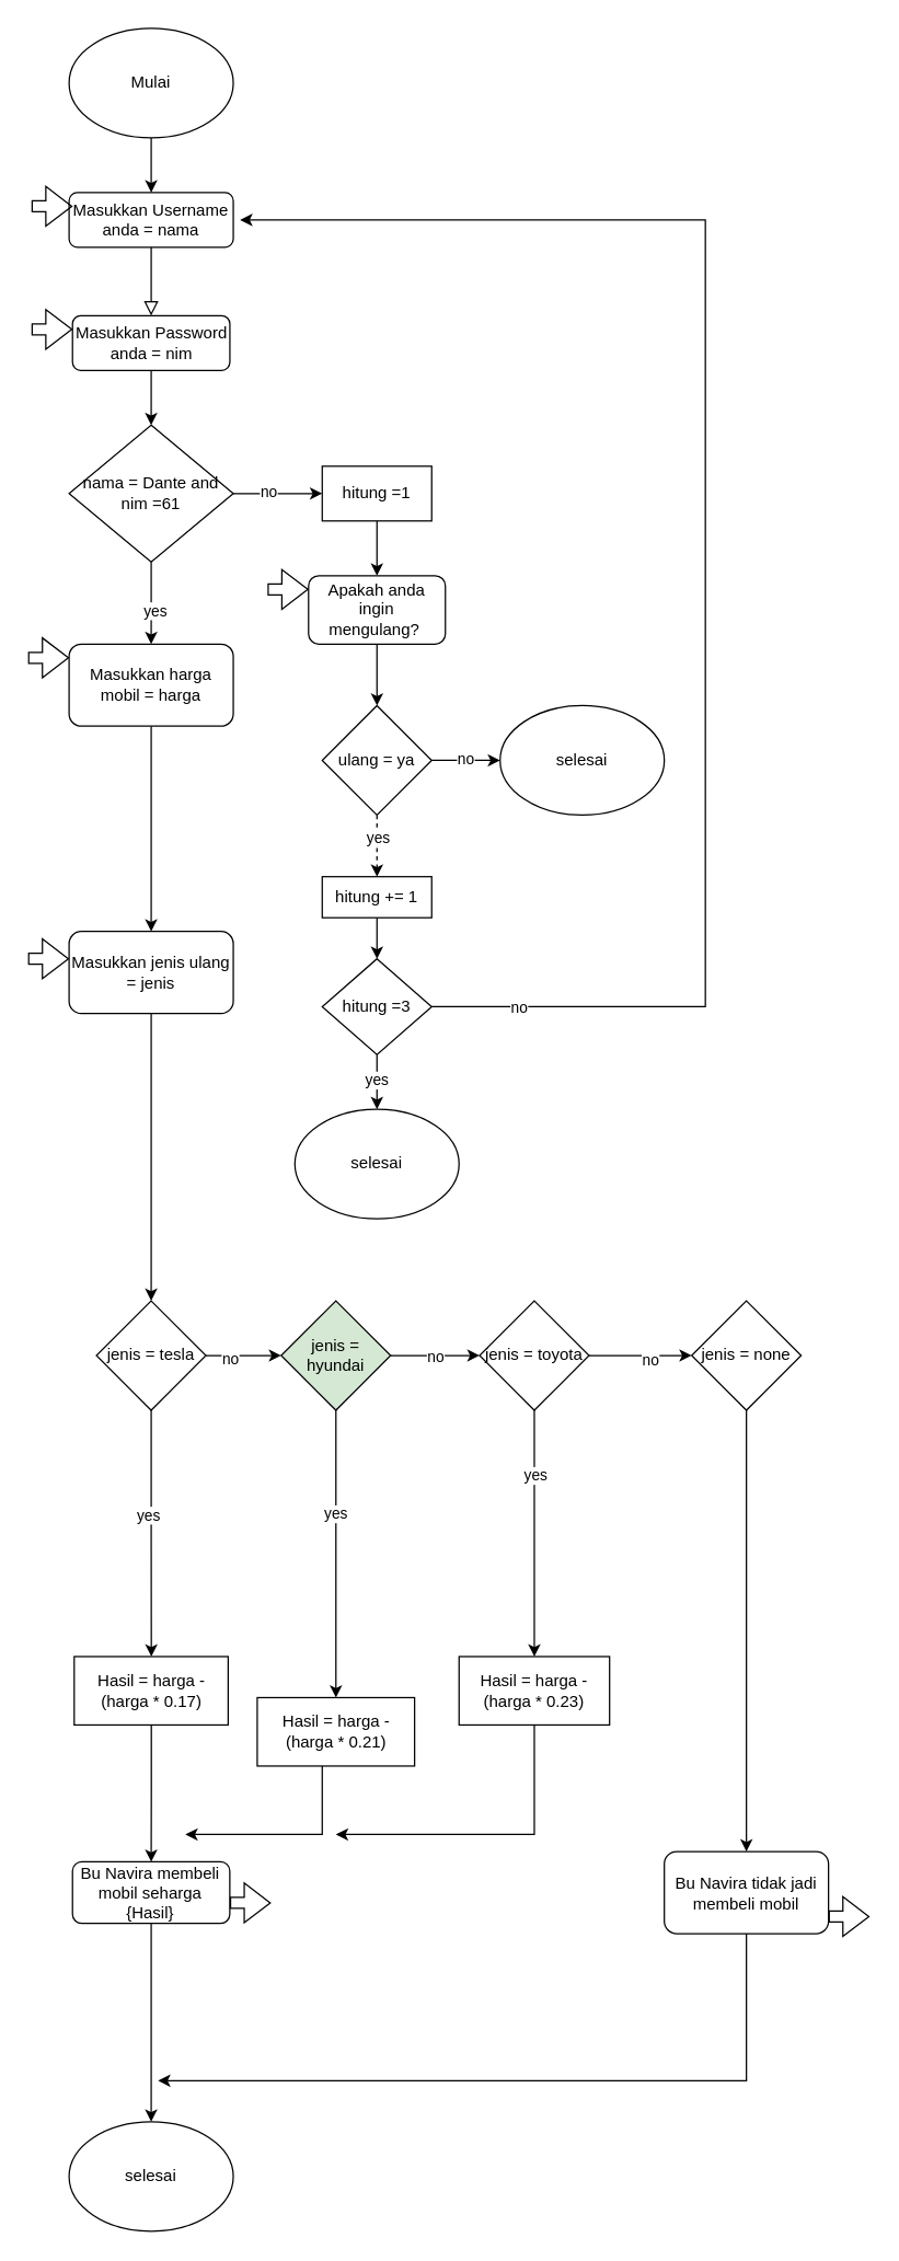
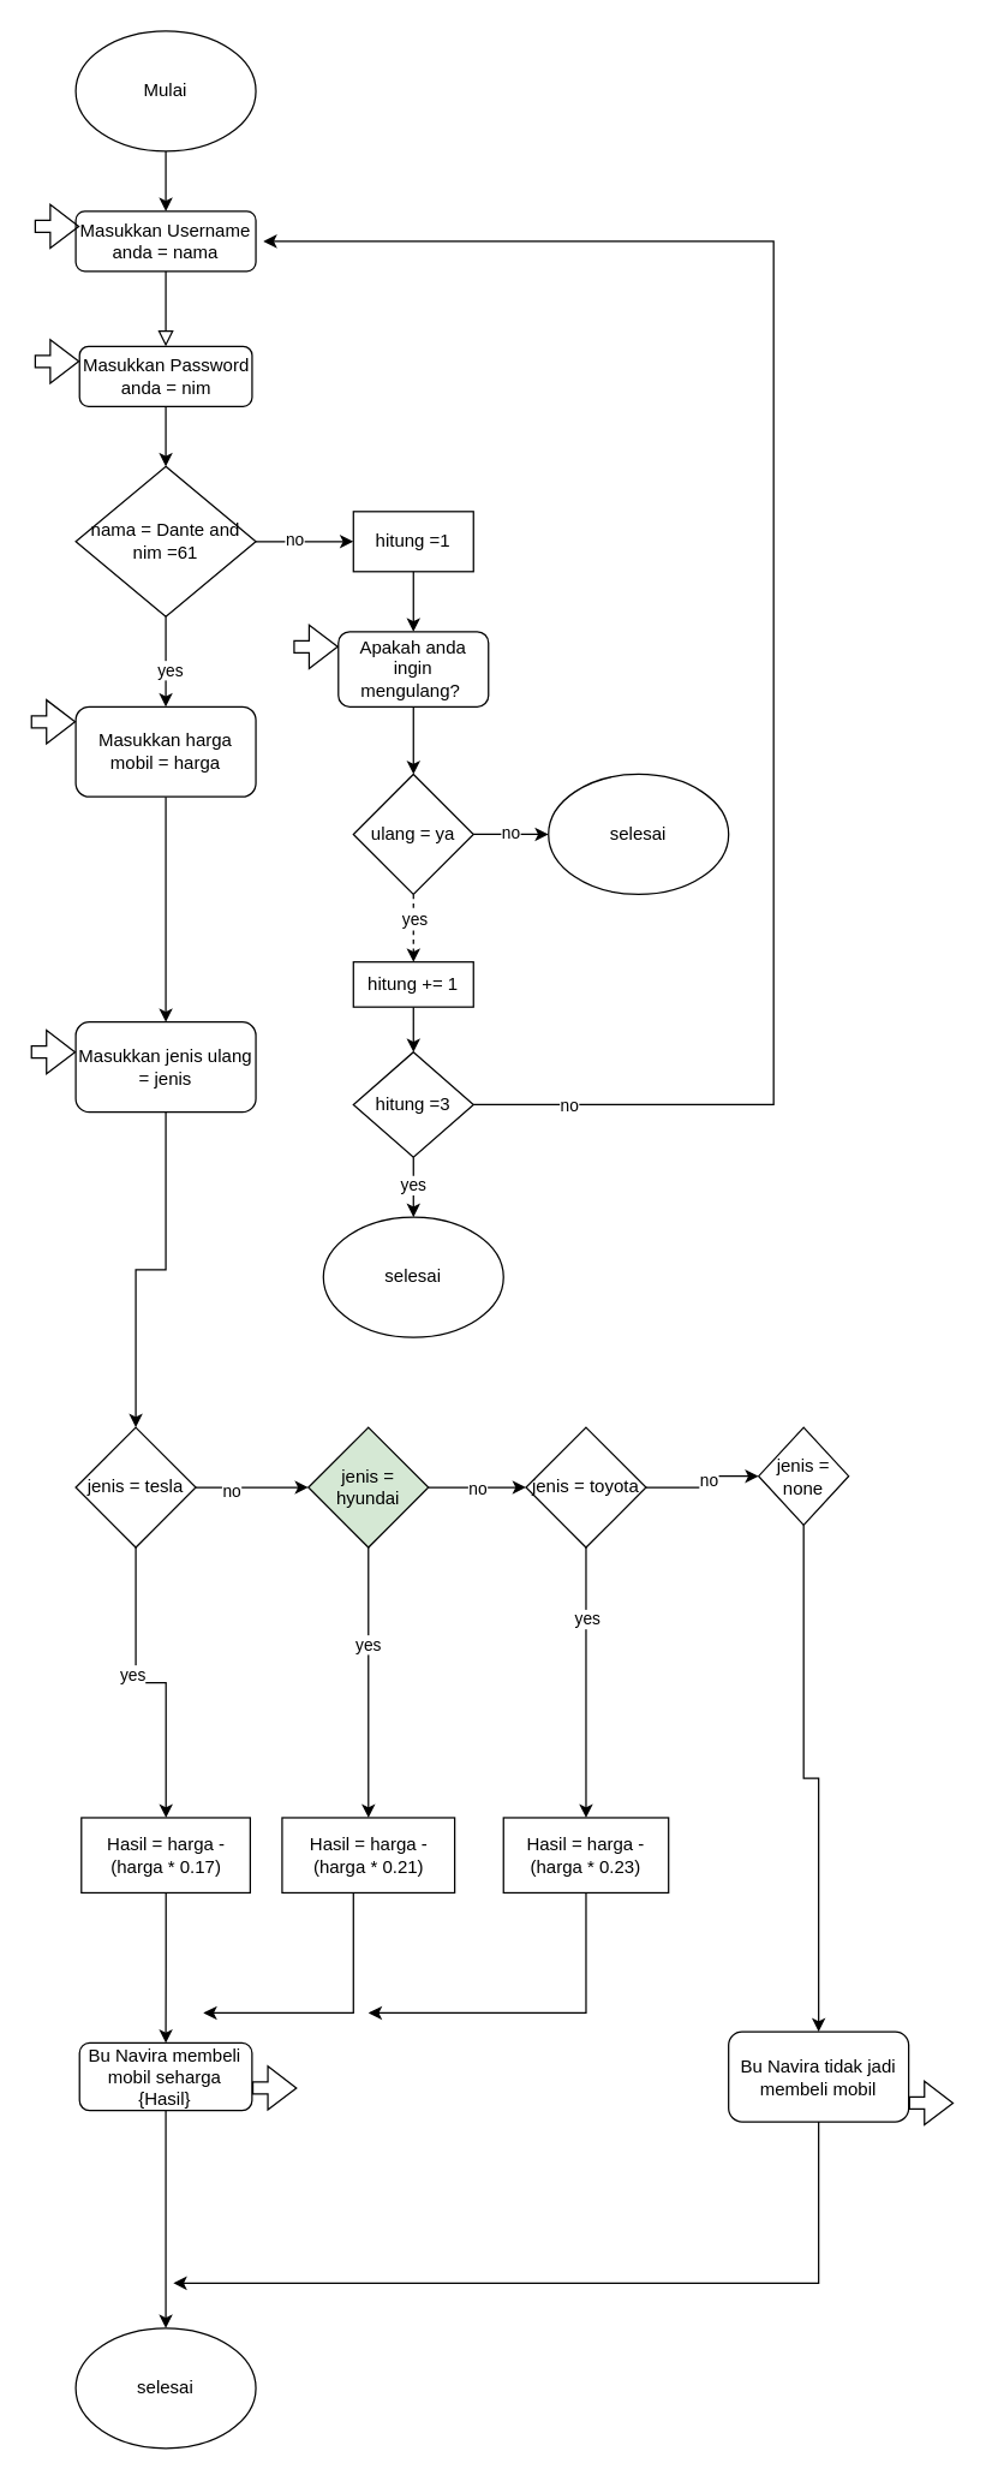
  <mxCell id="0" />
  <mxCell id="1" parent="0" />
  <mxCell id="2" value="" style="rounded=0;html=1;jettySize=auto;orthogonalLoop=1;fontSize=11;endArrow=block;endFill=0;endSize=8;strokeWidth=1;shadow=0;labelBackgroundColor=none;edgeStyle=orthogonalEdgeStyle;" parent="1" source="3" target="6" edge="1"><mxGeometry relative="1" as="geometry"><mxPoint x="115" y="210" as="targetPoint" /></mxGeometry></mxCell>
  <mxCell id="3" value="Masukkan Username anda = nama" style="rounded=1;whiteSpace=wrap;html=1;fontSize=12;glass=0;strokeWidth=1;shadow=0;" parent="1" vertex="1"><mxGeometry x="50" y="140" width="120" height="40" as="geometry" /></mxCell>
  <mxCell id="4" value="" style="rounded=0;html=1;jettySize=auto;orthogonalLoop=1;fontSize=11;endArrow=block;endFill=0;endSize=8;strokeWidth=1;shadow=0;labelBackgroundColor=none;edgeStyle=orthogonalEdgeStyle;" edge="1" parent="1"><mxGeometry y="20" relative="1" as="geometry"><mxPoint as="offset" /><mxPoint x="115" y="260" as="sourcePoint" /><mxPoint x="115" y="260" as="targetPoint" /></mxGeometry></mxCell>
  <mxCell id="5" value="" style="edgeStyle=orthogonalEdgeStyle;rounded=0;orthogonalLoop=1;jettySize=auto;html=1;" edge="1" parent="1" source="6" target="13"><mxGeometry relative="1" as="geometry"><mxPoint x="115" y="270" as="targetPoint" /></mxGeometry></mxCell>
  <mxCell id="6" value="Masukkan Password anda = nim" style="rounded=1;whiteSpace=wrap;html=1;" vertex="1" parent="1"><mxGeometry x="52.5" y="230" width="115" height="40" as="geometry" /></mxCell>
  <mxCell id="7" value="" style="shape=flexArrow;endArrow=classic;html=1;rounded=0;width=8;endSize=6;" edge="1" parent="1"><mxGeometry width="50" height="50" relative="1" as="geometry"><mxPoint x="22.5" y="150" as="sourcePoint" /><mxPoint x="52.5" y="150" as="targetPoint" /></mxGeometry></mxCell>
  <mxCell id="8" value="" style="shape=flexArrow;endArrow=classic;html=1;rounded=0;width=8;endSize=6;" edge="1" parent="1"><mxGeometry width="50" height="50" relative="1" as="geometry"><mxPoint x="22.5" y="240" as="sourcePoint" /><mxPoint x="52.5" y="240" as="targetPoint" /></mxGeometry></mxCell>
  <mxCell id="9" value="" style="edgeStyle=orthogonalEdgeStyle;rounded=0;orthogonalLoop=1;jettySize=auto;html=1;" edge="1" parent="1" source="13"><mxGeometry relative="1" as="geometry"><mxPoint x="110" y="470" as="targetPoint" /></mxGeometry></mxCell>
  <mxCell id="10" value="yes" style="edgeLabel;html=1;align=center;verticalAlign=middle;resizable=0;points=[];" vertex="1" connectable="0" parent="9"><mxGeometry x="0.193" y="2" relative="1" as="geometry"><mxPoint as="offset" /></mxGeometry></mxCell>
  <mxCell id="11" value="" style="edgeStyle=orthogonalEdgeStyle;rounded=0;orthogonalLoop=1;jettySize=auto;html=1;" edge="1" parent="1" source="13" target="48"><mxGeometry relative="1" as="geometry"><mxPoint x="233.5" y="360" as="targetPoint" /></mxGeometry></mxCell>
  <mxCell id="12" value="no" style="edgeLabel;html=1;align=center;verticalAlign=middle;resizable=0;points=[];" vertex="1" connectable="0" parent="11"><mxGeometry x="-0.244" y="2" relative="1" as="geometry"><mxPoint as="offset" /></mxGeometry></mxCell>
  <mxCell id="13" value="nama = Dante and nim =61" style="rhombus;whiteSpace=wrap;html=1;" vertex="1" parent="1"><mxGeometry x="50" y="310" width="120" height="100" as="geometry" /></mxCell>
  <mxCell id="14" value="" style="edgeStyle=orthogonalEdgeStyle;rounded=0;orthogonalLoop=1;jettySize=auto;html=1;" edge="1" parent="1" source="15" target="3"><mxGeometry relative="1" as="geometry" /></mxCell>
  <mxCell id="15" value="Mulai" style="ellipse;whiteSpace=wrap;html=1;" vertex="1" parent="1"><mxGeometry x="50" y="20" width="120" height="80" as="geometry" /></mxCell>
  <mxCell id="16" value="" style="edgeStyle=orthogonalEdgeStyle;rounded=0;orthogonalLoop=1;jettySize=auto;html=1;" edge="1" parent="1" source="17" target="19"><mxGeometry relative="1" as="geometry"><mxPoint x="110" y="640" as="targetPoint" /></mxGeometry></mxCell>
  <mxCell id="17" value="Masukkan harga mobil = harga" style="rounded=1;whiteSpace=wrap;html=1;" vertex="1" parent="1"><mxGeometry x="50" y="470" width="120" height="60" as="geometry" /></mxCell>
  <mxCell id="18" value="" style="edgeStyle=orthogonalEdgeStyle;rounded=0;orthogonalLoop=1;jettySize=auto;html=1;" edge="1" parent="1" source="19" target="26"><mxGeometry relative="1" as="geometry"><mxPoint x="113" y="670" as="targetPoint" /></mxGeometry></mxCell>
  <mxCell id="19" value="Masukkan jenis ulang = jenis" style="rounded=1;whiteSpace=wrap;html=1;" vertex="1" parent="1"><mxGeometry x="50" y="680" width="120" height="60" as="geometry" /></mxCell>
  <mxCell id="20" value="" style="shape=flexArrow;endArrow=classic;html=1;rounded=0;width=8;endSize=6;" edge="1" parent="1"><mxGeometry width="50" height="50" relative="1" as="geometry"><mxPoint x="20" y="480" as="sourcePoint" /><mxPoint x="50" y="480" as="targetPoint" /></mxGeometry></mxCell>
  <mxCell id="21" value="" style="shape=flexArrow;endArrow=classic;html=1;rounded=0;width=8;endSize=6;" edge="1" parent="1"><mxGeometry width="50" height="50" relative="1" as="geometry"><mxPoint x="20" y="700" as="sourcePoint" /><mxPoint x="50" y="700" as="targetPoint" /></mxGeometry></mxCell>
  <mxCell id="22" value="" style="edgeStyle=orthogonalEdgeStyle;rounded=0;orthogonalLoop=1;jettySize=auto;html=1;" edge="1" parent="1" source="26" target="28"><mxGeometry relative="1" as="geometry"><mxPoint x="112.5" y="820" as="targetPoint" /></mxGeometry></mxCell>
  <mxCell id="23" value="yes" style="edgeLabel;html=1;align=center;verticalAlign=middle;resizable=0;points=[];" vertex="1" connectable="0" parent="22"><mxGeometry x="-0.149" y="-3" relative="1" as="geometry"><mxPoint as="offset" /></mxGeometry></mxCell>
  <mxCell id="24" value="" style="edgeStyle=orthogonalEdgeStyle;rounded=0;orthogonalLoop=1;jettySize=auto;html=1;" edge="1" parent="1" source="26" target="37"><mxGeometry relative="1" as="geometry"><mxPoint x="230" y="700" as="targetPoint" /></mxGeometry></mxCell>
  <mxCell id="25" value="no" style="edgeLabel;html=1;align=center;verticalAlign=middle;resizable=0;points=[];" vertex="1" connectable="0" parent="24"><mxGeometry x="-0.352" y="-2" relative="1" as="geometry"><mxPoint as="offset" /></mxGeometry></mxCell>
- <mxCell id="26" value="jenis = tesla" style="rhombus;whiteSpace=wrap;html=1;" vertex="1" parent="1"><mxGeometry x="69.97" y="950" width="80" height="80" as="geometry" /></mxCell>
+ <mxCell id="26" value="jenis = tesla" style="rhombus;whiteSpace=wrap;html=1;" vertex="1" parent="1"><mxGeometry x="49.97" y="950" width="80" height="80" as="geometry" /></mxCell>
  <mxCell id="27" value="" style="edgeStyle=orthogonalEdgeStyle;rounded=0;orthogonalLoop=1;jettySize=auto;html=1;" edge="1" parent="1" source="28" target="30"><mxGeometry relative="1" as="geometry"><mxPoint x="110.048" y="905" as="targetPoint" /></mxGeometry></mxCell>
  <mxCell id="28" value="Hasil = harga - (harga * 0.17)" style="rounded=0;whiteSpace=wrap;html=1;" vertex="1" parent="1"><mxGeometry x="53.75" y="1210" width="112.5" height="50" as="geometry" /></mxCell>
  <mxCell id="29" value="" style="edgeStyle=orthogonalEdgeStyle;rounded=0;orthogonalLoop=1;jettySize=auto;html=1;" edge="1" parent="1" source="30" target="32"><mxGeometry relative="1" as="geometry"><mxPoint x="109.975" y="992.5" as="targetPoint" /></mxGeometry></mxCell>
  <mxCell id="30" value="Bu Navira membeli mobil seharga {Hasil}" style="rounded=1;whiteSpace=wrap;html=1;" vertex="1" parent="1"><mxGeometry x="52.5" y="1360" width="114.95" height="45" as="geometry" /></mxCell>
  <mxCell id="31" value="" style="shape=flexArrow;endArrow=classic;html=1;rounded=0;width=8;endSize=6;" edge="1" parent="1"><mxGeometry width="50" height="50" relative="1" as="geometry"><mxPoint x="167.5" y="1390" as="sourcePoint" /><mxPoint x="197.5" y="1390" as="targetPoint" /></mxGeometry></mxCell>
  <mxCell id="32" value="selesai" style="ellipse;whiteSpace=wrap;html=1;" vertex="1" parent="1"><mxGeometry x="49.995" y="1550" width="120" height="80" as="geometry" /></mxCell>
  <mxCell id="33" value="" style="edgeStyle=orthogonalEdgeStyle;rounded=0;orthogonalLoop=1;jettySize=auto;html=1;" edge="1" parent="1" source="37" target="39"><mxGeometry relative="1" as="geometry"><mxPoint x="230" y="830" as="targetPoint" /></mxGeometry></mxCell>
  <mxCell id="34" value="yes" style="edgeLabel;html=1;align=center;verticalAlign=middle;resizable=0;points=[];" vertex="1" connectable="0" parent="33"><mxGeometry x="-0.29" y="-1" relative="1" as="geometry"><mxPoint as="offset" /></mxGeometry></mxCell>
  <mxCell id="35" value="" style="edgeStyle=orthogonalEdgeStyle;rounded=0;orthogonalLoop=1;jettySize=auto;html=1;" edge="1" parent="1" source="37" target="44"><mxGeometry relative="1" as="geometry"><mxPoint x="345" y="700" as="targetPoint" /></mxGeometry></mxCell>
  <mxCell id="36" value="no" style="edgeLabel;html=1;align=center;verticalAlign=middle;resizable=0;points=[];" vertex="1" connectable="0" parent="35"><mxGeometry x="0.13" y="3" relative="1" as="geometry"><mxPoint x="-5" y="3" as="offset" /></mxGeometry></mxCell>
  <mxCell id="37" value="jenis = hyundai" style="rhombus;whiteSpace=wrap;html=1;fillColor=#d5e8d4;" vertex="1" parent="1"><mxGeometry x="205" y="950" width="80" height="80" as="geometry" /></mxCell>
  <mxCell id="38" style="edgeStyle=orthogonalEdgeStyle;rounded=0;orthogonalLoop=1;jettySize=auto;html=1;exitX=0.5;exitY=1;exitDx=0;exitDy=0;" edge="1" parent="1" source="39"><mxGeometry relative="1" as="geometry"><mxPoint x="135" y="1340" as="targetPoint" /><Array as="points"><mxPoint x="235" y="1260" /><mxPoint x="235" y="1340" /></Array></mxGeometry></mxCell>
- <mxCell id="39" value="Hasil = harga - (harga * 0.21)" style="rounded=0;whiteSpace=wrap;html=1;" vertex="1" parent="1"><mxGeometry x="187.5" y="1240" width="115" height="50" as="geometry" /></mxCell>
+ <mxCell id="39" value="Hasil = harga - (harga * 0.21)" style="rounded=0;whiteSpace=wrap;html=1;" vertex="1" parent="1"><mxGeometry x="187.5" y="1210" width="115" height="50" as="geometry" /></mxCell>
  <mxCell id="40" value="" style="edgeStyle=orthogonalEdgeStyle;rounded=0;orthogonalLoop=1;jettySize=auto;html=1;" edge="1" parent="1" source="44" target="46"><mxGeometry relative="1" as="geometry"><mxPoint x="345" y="820" as="targetPoint" /></mxGeometry></mxCell>
  <mxCell id="41" value="yes" style="edgeLabel;html=1;align=center;verticalAlign=middle;resizable=0;points=[];" vertex="1" connectable="0" parent="40"><mxGeometry x="-0.61" relative="1" as="geometry"><mxPoint y="12" as="offset" /></mxGeometry></mxCell>
  <mxCell id="42" value="" style="edgeStyle=orthogonalEdgeStyle;rounded=0;orthogonalLoop=1;jettySize=auto;html=1;" edge="1" parent="1" source="44" target="67"><mxGeometry relative="1" as="geometry"><mxPoint x="510" y="990" as="targetPoint" /></mxGeometry></mxCell>
  <mxCell id="43" value="no" style="edgeLabel;html=1;align=center;verticalAlign=middle;resizable=0;points=[];" vertex="1" connectable="0" parent="42"><mxGeometry x="0.179" y="-3" relative="1" as="geometry"><mxPoint as="offset" /></mxGeometry></mxCell>
  <mxCell id="44" value="jenis = toyota" style="rhombus;whiteSpace=wrap;html=1;" vertex="1" parent="1"><mxGeometry x="350" y="950" width="80" height="80" as="geometry" /></mxCell>
  <mxCell id="45" style="edgeStyle=orthogonalEdgeStyle;rounded=0;orthogonalLoop=1;jettySize=auto;html=1;exitX=0.5;exitY=1;exitDx=0;exitDy=0;" edge="1" parent="1" source="46"><mxGeometry relative="1" as="geometry"><mxPoint x="245" y="1340" as="targetPoint" /><Array as="points"><mxPoint x="390" y="1340" /></Array></mxGeometry></mxCell>
  <mxCell id="46" value="Hasil = harga - (harga * 0.23)" style="rounded=0;whiteSpace=wrap;html=1;" vertex="1" parent="1"><mxGeometry x="335" y="1210" width="110" height="50" as="geometry" /></mxCell>
  <mxCell id="47" value="" style="edgeStyle=orthogonalEdgeStyle;rounded=0;orthogonalLoop=1;jettySize=auto;html=1;" edge="1" parent="1" source="48" target="50"><mxGeometry relative="1" as="geometry"><mxPoint x="275" y="450" as="targetPoint" /></mxGeometry></mxCell>
  <mxCell id="48" value="hitung =1" style="rounded=0;whiteSpace=wrap;html=1;" vertex="1" parent="1"><mxGeometry x="235" y="340" width="80" height="40" as="geometry" /></mxCell>
  <mxCell id="49" style="edgeStyle=orthogonalEdgeStyle;rounded=0;orthogonalLoop=1;jettySize=auto;html=1;" edge="1" parent="1" source="50" target="55"><mxGeometry relative="1" as="geometry"><mxPoint x="275" y="500" as="targetPoint" /></mxGeometry></mxCell>
  <mxCell id="50" value="Apakah anda ingin mengulang?&amp;nbsp;" style="rounded=1;whiteSpace=wrap;html=1;" vertex="1" parent="1"><mxGeometry x="225" y="420" width="100" height="50" as="geometry" /></mxCell>
  <mxCell id="51" style="edgeStyle=orthogonalEdgeStyle;rounded=0;orthogonalLoop=1;jettySize=auto;html=1;exitX=0.5;exitY=1;exitDx=0;exitDy=0;dashed=1;" edge="1" parent="1" source="55" target="57"><mxGeometry relative="1" as="geometry"><mxPoint x="275" y="640" as="targetPoint" /></mxGeometry></mxCell>
  <mxCell id="52" value="yes" style="edgeLabel;html=1;align=center;verticalAlign=middle;resizable=0;points=[];" vertex="1" connectable="0" parent="51"><mxGeometry x="0.048" relative="1" as="geometry"><mxPoint y="-8" as="offset" /></mxGeometry></mxCell>
  <mxCell id="53" style="edgeStyle=orthogonalEdgeStyle;rounded=0;orthogonalLoop=1;jettySize=auto;html=1;exitX=1;exitY=0.5;exitDx=0;exitDy=0;" edge="1" parent="1" source="55" target="65"><mxGeometry relative="1" as="geometry"><mxPoint x="375" y="555" as="targetPoint" /></mxGeometry></mxCell>
  <mxCell id="54" value="no" style="edgeLabel;html=1;align=center;verticalAlign=middle;resizable=0;points=[];" vertex="1" connectable="0" parent="53"><mxGeometry x="-0.052" y="2" relative="1" as="geometry"><mxPoint as="offset" /></mxGeometry></mxCell>
  <mxCell id="55" value="ulang = ya" style="rhombus;whiteSpace=wrap;html=1;" vertex="1" parent="1"><mxGeometry x="235" y="515" width="80" height="80" as="geometry" /></mxCell>
  <mxCell id="56" style="edgeStyle=orthogonalEdgeStyle;rounded=0;orthogonalLoop=1;jettySize=auto;html=1;exitX=0.5;exitY=1;exitDx=0;exitDy=0;" edge="1" parent="1" source="57" target="62"><mxGeometry relative="1" as="geometry"><mxPoint x="275.216" y="710" as="targetPoint" /></mxGeometry></mxCell>
  <mxCell id="57" value="hitung += 1" style="rounded=0;whiteSpace=wrap;html=1;" vertex="1" parent="1"><mxGeometry x="235" y="640" width="80" height="30" as="geometry" /></mxCell>
  <mxCell id="58" style="edgeStyle=orthogonalEdgeStyle;rounded=0;orthogonalLoop=1;jettySize=auto;html=1;exitX=0.5;exitY=1;exitDx=0;exitDy=0;" edge="1" parent="1" source="62" target="63"><mxGeometry relative="1" as="geometry"><mxPoint x="274.857" y="830" as="targetPoint" /></mxGeometry></mxCell>
  <mxCell id="59" value="yes" style="edgeLabel;html=1;align=center;verticalAlign=middle;resizable=0;points=[];" vertex="1" connectable="0" parent="58"><mxGeometry x="-0.057" relative="1" as="geometry"><mxPoint as="offset" /></mxGeometry></mxCell>
  <mxCell id="60" style="edgeStyle=orthogonalEdgeStyle;rounded=0;orthogonalLoop=1;jettySize=auto;html=1;exitX=1;exitY=0.5;exitDx=0;exitDy=0;" edge="1" parent="1" source="62"><mxGeometry relative="1" as="geometry"><mxPoint x="175" y="160" as="targetPoint" /><Array as="points"><mxPoint x="515" y="735" /><mxPoint x="515" y="160" /></Array></mxGeometry></mxCell>
  <mxCell id="61" value="no" style="edgeLabel;html=1;align=center;verticalAlign=middle;resizable=0;points=[];" vertex="1" connectable="0" parent="60"><mxGeometry x="-0.887" relative="1" as="geometry"><mxPoint as="offset" /></mxGeometry></mxCell>
  <mxCell id="62" value="hitung =3" style="rhombus;whiteSpace=wrap;html=1;" vertex="1" parent="1"><mxGeometry x="235" y="700" width="80" height="70" as="geometry" /></mxCell>
  <mxCell id="63" value="selesai" style="ellipse;whiteSpace=wrap;html=1;" vertex="1" parent="1"><mxGeometry x="214.997" y="810" width="120" height="80" as="geometry" /></mxCell>
  <mxCell id="64" value="" style="shape=flexArrow;endArrow=classic;html=1;rounded=0;width=8;endSize=6;" edge="1" parent="1"><mxGeometry width="50" height="50" relative="1" as="geometry"><mxPoint x="195" y="430" as="sourcePoint" /><mxPoint x="225" y="430" as="targetPoint" /></mxGeometry></mxCell>
  <mxCell id="65" value="selesai" style="ellipse;whiteSpace=wrap;html=1;" vertex="1" parent="1"><mxGeometry x="365" y="515" width="120" height="80" as="geometry" /></mxCell>
  <mxCell id="66" style="edgeStyle=orthogonalEdgeStyle;rounded=0;orthogonalLoop=1;jettySize=auto;html=1;" edge="1" parent="1" source="67" target="69"><mxGeometry relative="1" as="geometry"><mxPoint x="545" y="1340" as="targetPoint" /></mxGeometry></mxCell>
- <mxCell id="67" value="jenis = none" style="rhombus;whiteSpace=wrap;html=1;" vertex="1" parent="1"><mxGeometry x="505" y="950" width="80" height="80" as="geometry" /></mxCell>
+ <mxCell id="67" value="jenis = none" style="rhombus;whiteSpace=wrap;html=1;" vertex="1" parent="1"><mxGeometry x="505" y="950" width="60" height="65" as="geometry" /></mxCell>
  <mxCell id="68" value="" style="edgeStyle=orthogonalEdgeStyle;rounded=0;orthogonalLoop=1;jettySize=auto;html=1;" edge="1" parent="1" source="69"><mxGeometry relative="1" as="geometry"><mxPoint x="115" y="1520" as="targetPoint" /><Array as="points"><mxPoint x="545" y="1520" /><mxPoint x="545" y="1520" /></Array></mxGeometry></mxCell>
  <mxCell id="69" value="Bu Navira tidak jadi membeli mobil" style="rounded=1;whiteSpace=wrap;html=1;" vertex="1" parent="1"><mxGeometry x="485" y="1352.5" width="120" height="60" as="geometry" /></mxCell>
  <mxCell id="70" value="" style="shape=flexArrow;endArrow=classic;html=1;rounded=0;width=8;endSize=6;" edge="1" parent="1"><mxGeometry width="50" height="50" relative="1" as="geometry"><mxPoint x="605" y="1400" as="sourcePoint" /><mxPoint x="635" y="1400" as="targetPoint" /></mxGeometry></mxCell>
